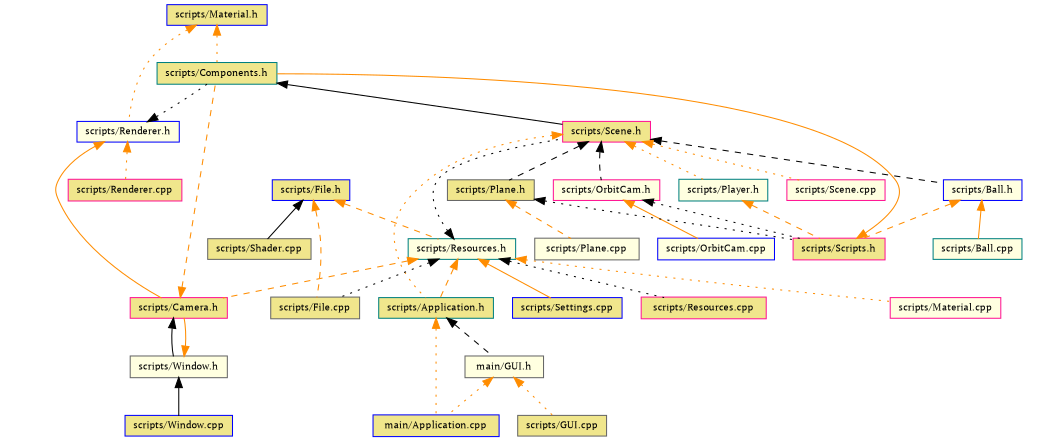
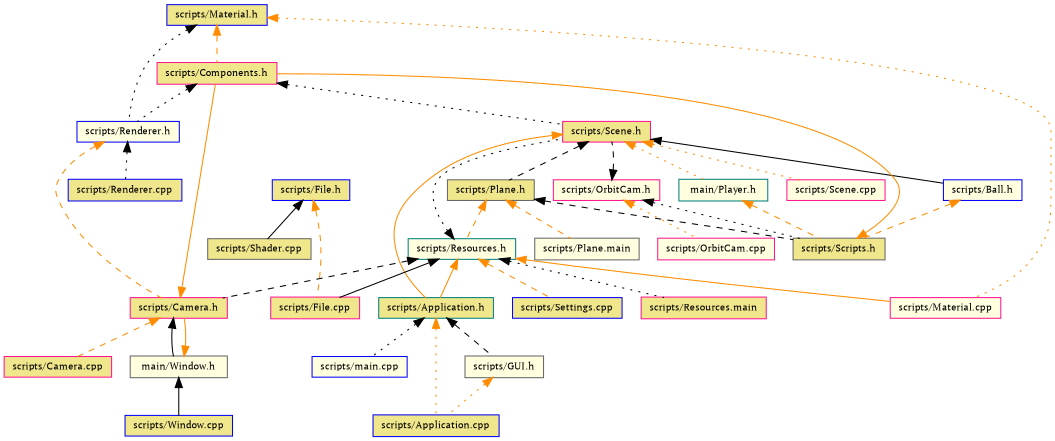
  digraph {
    fontname="PT Serif"
    node [color=blue fillcolor=khaki fontname="PT Serif" fontsize=10 shape=record style=filled]
    edge [color=darkorange dir=back fontname="PT Serif" fontsize=10 labelfontname=Helvetica labelfontsize=10 style=dotted]
    n1 [fontcolor=black height=0.2 label="scripts/Material.h" width=0.4]
-   n2 [color=teal height=0.2 label="scripts/Components.h" width=0.4]
+   n2 [color=deeppink height=0.2 label="scripts/Components.h" width=0.4]
    n3 [color=deeppink fillcolor=lightyellow height=0.2 label="scripts/Material.cpp" width=0.4]
    n4 [fillcolor=lightyellow height=0.2 label="scripts/Renderer.h" width=0.4]
    n5 [color=deeppink height=0.2 label="scripts/Scene.h" width=0.4]
    n6 [height=0.2 label="scripts/File.h" width=0.4]
-   n7 [color=gray40 height=0.2 label="scripts/File.cpp" width=0.4]
+   n7 [color=deeppink height=0.2 label="scripts/File.cpp" width=0.4]
    n8 [color=teal fillcolor=lightyellow height=0.2 label="scripts/Resources.h" width=0.4]
    n9 [color=gray40 height=0.2 label="scripts/Shader.cpp" width=0.4]
    n10 [color=deeppink height=0.2 label="scripts/Camera.h" width=0.4]
-   n11 [color=deeppink height=0.2 label="scripts/Renderer.cpp" width=0.4]
+   n11 [height=0.2 label="scripts/Renderer.cpp" width=0.4]
    n12 [color=teal height=0.2 label="scripts/Application.h" width=0.4]
    n13 [fillcolor=lightyellow height=0.2 label="scripts/Ball.h" width=0.4]
    n14 [color=deeppink fillcolor=lightyellow height=0.2 label="scripts/OrbitCam.h" width=0.4]
    n15 [color=gray40 height=0.2 label="scripts/Plane.h" width=0.4]
-   n16 [color=teal fillcolor=lightyellow height=0.2 label="scripts/Player.h" width=0.4]
+   n16 [color=teal fillcolor=lightyellow height=0.2 label="main/Player.h" width=0.4]
    n17 [color=deeppink fillcolor=lightyellow height=0.2 label="scripts/Scene.cpp" width=0.4]
-   n18 [height=0.2 label="main/Application.cpp" width=0.4]
-   n19 [color=gray40 fillcolor=lightyellow height=0.2 label="main/GUI.h" width=0.4]
-   n21 [color=teal fillcolor=lightyellow height=0.2 label="scripts/Ball.cpp" width=0.4]
-   n22 [color=deeppink height=0.2 label="scripts/Scripts.h" width=0.4]
-   n23 [fillcolor=lightyellow height=0.2 label="scripts/OrbitCam.cpp" width=0.4]
-   n24 [color=gray40 fillcolor=lightyellow height=0.2 label="scripts/Plane.cpp" width=0.4]
-   n25 [color=gray40 height=0.2 label="scripts/GUI.cpp" width=0.4]
-   n26 [color=deeppink height=0.2 label="scripts/Resources.cpp" width=0.4]
+   n18 [height=0.2 label="scripts/Application.cpp" width=0.4]
+   n19 [color=gray40 fillcolor=lightyellow height=0.2 label="scripts/GUI.h" width=0.4]
+   n20 [fillcolor=lightyellow height=0.2 label="scripts/main.cpp" width=0.4]
+   n22 [color=gray40 height=0.2 label="scripts/Scripts.h" width=0.4]
+   n23 [color=deeppink fillcolor=lightyellow height=0.2 label="scripts/OrbitCam.cpp" width=0.4]
+   n24 [color=gray40 fillcolor=lightyellow height=0.2 label="scripts/Plane.main" width=0.4]
+   n26 [color=deeppink height=0.2 label="scripts/Resources.main" width=0.4]
    n27 [height=0.2 label="scripts/Settings.cpp" width=0.4]
-   n29 [color=gray40 fillcolor=lightyellow height=0.2 label="scripts/Window.h" width=0.4]
+   n28 [color=deeppink height=0.2 label="scripts/Camera.cpp" width=0.4]
+   n29 [color=gray40 fillcolor=lightyellow height=0.2 label="main/Window.h" width=0.4]
    n30 [height=0.2 label="scripts/Window.cpp" width=0.4]
-   n1 -> n2
-   n1 -> n4
-   n2 -> n5 [color=black style=solid]
-   n4 -> n2 [color=black]
-   n4 -> n10 [style=solid]
-   n4 -> n11
-   n5 -> n12
-   n5 -> n13 [color=black style=dashed]
-   n5 -> n14 [color=black style=dashed]
+   n1 -> n2 [style=dashed]
+   n1 -> n3
+   n1 -> n4 [color=black]
+   n2 -> n5 [color=black]
+   n2 -> n4 [color=black]
+   n4 -> n10 [style=dashed]
+   n4 -> n11 [color=black]
+   n5 -> n12 [style=solid]
+   n5 -> n13 [color=black style=solid]
+   n14 -> n5 [color=black style=dashed]
    n5 -> n15 [color=black style=dashed]
    n5 -> n16
    n5 -> n17
    n6 -> n7 [style=dashed]
-   n6 -> n8 [style=dashed]
+   n15 -> n8 [style=dashed]
    n6 -> n9 [color=black style=solid]
-   n8 -> n3
+   n8 -> n3 [style=solid]
    n8 -> n5 [color=black]
-   n8 -> n7 [color=black]
-   n8 -> n10 [style=dashed]
-   n8 -> n12 [style=dashed]
+   n8 -> n7 [color=black style=solid]
+   n8 -> n10 [color=black style=dashed]
+   n8 -> n12 [style=solid]
    n8 -> n26 [color=black]
-   n8 -> n27 [style=solid]
-   n10 -> n2 [style=dashed]
+   n8 -> n27 [style=dashed]
+   n10 -> n2 [style=solid]
+   n10 -> n28 [style=dashed]
    n10 -> n29 [color=black style=solid]
    n12 -> n18
    n12 -> n19 [color=black style=dashed]
-   n13 -> n21 [style=solid]
+   n12 -> n20 [color=black]
    n13 -> n22 [style=dashed]
    n14 -> n22 [color=black]
-   n14 -> n23 [style=solid]
-   n15 -> n22 [color=black]
+   n14 -> n23
+   n15 -> n22 [color=black style=dashed]
    n15 -> n24 [style=dashed]
    n16 -> n22 [style=dashed]
    n19 -> n18
-   n19 -> n25
    n22 -> n2 [style=solid]
    n29 -> n10 [style=solid]
    n29 -> n30 [color=black style=solid]
  }
